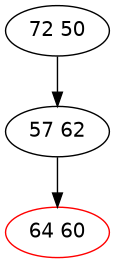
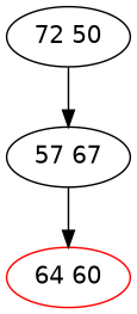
  digraph {
    fontname="DejaVu Sans"
    node [color=black fontname="DejaVu Sans"]
    edge [fontname="DejaVu Sans"]
    n1 [label="72 50"]
-   n2 [label="57 62"]
+   n2 [label="57 67"]
    n3 [color=red label="64 60"]
    n1 -> n2
    n2 -> n3
  }
